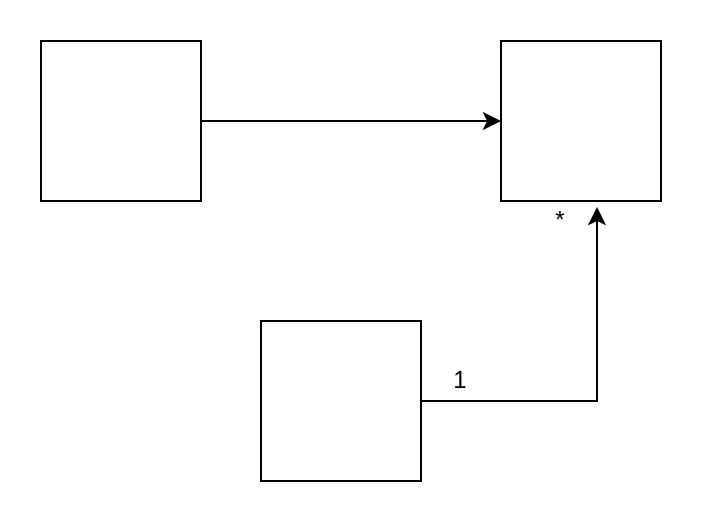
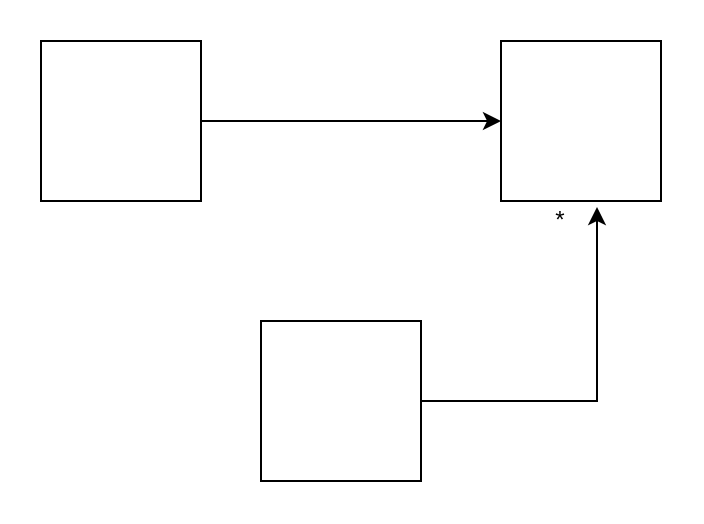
  <mxCell id="0" />
  <mxCell id="1" parent="0" />
  <mxCell id="2" style="edgeStyle=orthogonalEdgeStyle;rounded=0;orthogonalLoop=1;jettySize=auto;html=1;entryX=0;entryY=0.5;entryDx=0;entryDy=0;" edge="1" parent="1" source="3" target="4"><mxGeometry relative="1" as="geometry" /></mxCell>
  <mxCell id="3" value="" style="whiteSpace=wrap;html=1;aspect=fixed;" vertex="1" parent="1"><mxGeometry x="20" y="20" width="80" height="80" as="geometry" /></mxCell>
  <mxCell id="4" value="" style="whiteSpace=wrap;html=1;aspect=fixed;" vertex="1" parent="1"><mxGeometry x="250" y="20" width="80" height="80" as="geometry" /></mxCell>
  <mxCell id="5" style="edgeStyle=orthogonalEdgeStyle;rounded=0;orthogonalLoop=1;jettySize=auto;html=1;entryX=0.6;entryY=1.038;entryDx=0;entryDy=0;entryPerimeter=0;" edge="1" parent="1" source="6" target="4"><mxGeometry relative="1" as="geometry" /></mxCell>
  <mxCell id="6" value="" style="whiteSpace=wrap;html=1;aspect=fixed;" vertex="1" parent="1"><mxGeometry x="130" y="160" width="80" height="80" as="geometry" /></mxCell>
- <mxCell id="7" value="1" style="text;html=1;strokeColor=none;fillColor=none;align=center;verticalAlign=middle;whiteSpace=wrap;rounded=0;" vertex="1" parent="1"><mxGeometry x="210" y="180" width="40" height="20" as="geometry" /></mxCell>
  <mxCell id="8" value="*" style="text;html=1;strokeColor=none;fillColor=none;align=center;verticalAlign=middle;whiteSpace=wrap;rounded=0;" vertex="1" parent="1"><mxGeometry x="260" y="100" width="40" height="20" as="geometry" /></mxCell>
